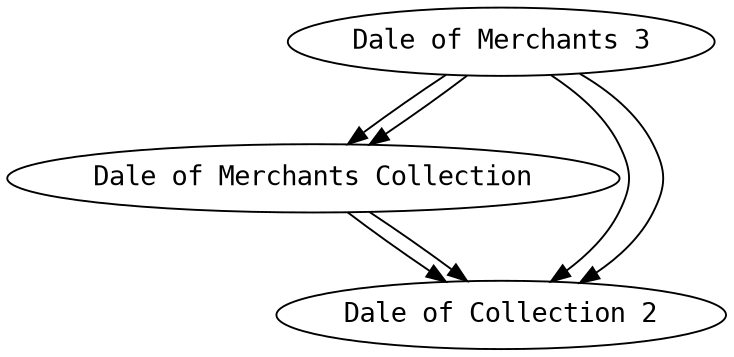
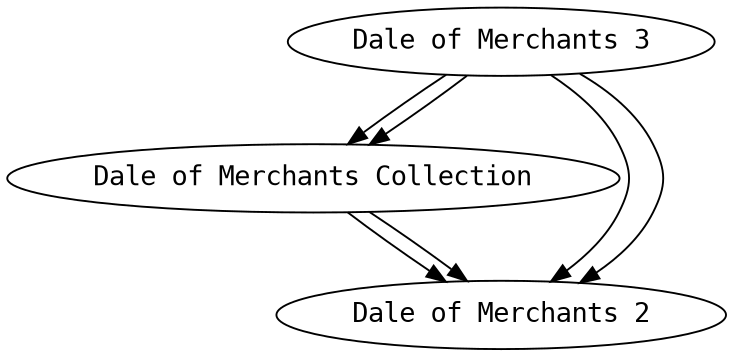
  digraph {
    fontname="DejaVu Sans Mono"
    node [category="1089,1002,1010" max_players=4 max_players_best=3 max_players_rec=4 mechanic="2664,2072,2040,2041,2004,2686,2019" min_players=2 min_players_best=2 min_players_rec=2 min_time=20 fontname="DejaVu Sans Mono"]
    edge [weight=0.407957228805656 fontname="DejaVu Sans Mono"]
    n1 [bayes_rating=6.30946 complexity=2.2941 l="1.9373628681628452,-1.5284290759101888" label="Dale of Merchants Collection" max_time=60 mechanic="2664,2072,2040,2041,2004,2686,2019,2015" rating=7.79273]
-   n2 [bayes_rating=6.43731 category="1089,1002,1010,1120" complexity=2.0714 l="-4.071974279571951,-2.096735074449388" label="Dale of Collection 2" max_time=30 min_time=30 rating=7.28889]
+   n2 [bayes_rating=6.43731 category="1089,1002,1010,1120" complexity=2.0714 l="-4.071974279571951,-2.096735074449388" label="Dale of Merchants 2" max_time=30 min_time=30 rating=7.28889]
    n3 [bayes_rating=6.06718 complexity=2.1429 l="-0.6660853141574705,-6.267077770087302" label="Dale of Merchants 3" max_players_best=4 max_time=40 rating=7.65794]
    n1 -> n2
    n1 -> n2
    n3 -> n1 [weight=0.529586943946194]
    n3 -> n1 [weight=0.529586943946194]
    n3 -> n2 [weight=0.474002749803726]
    n3 -> n2 [weight=0.474002749803726]
  }
